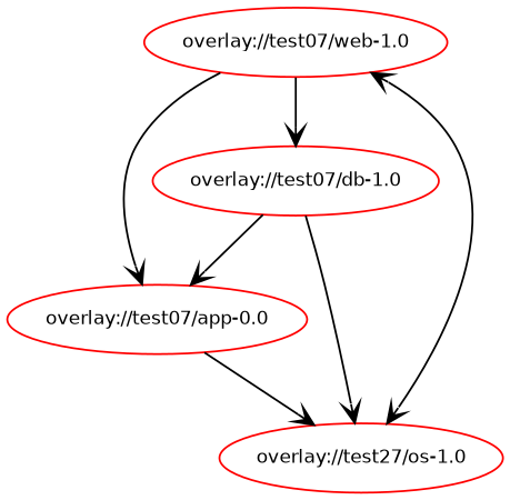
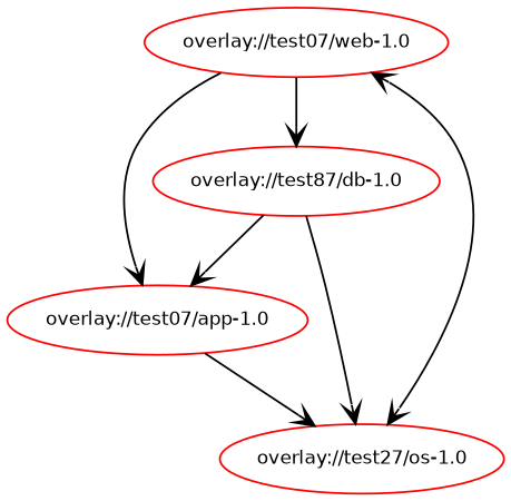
  digraph {
    compound=true
    concentrate=true
    newrank=true
    rankdir=TD
    node [color=red fontname=Helvetica fontsize=10]
    edge [arrowhead=vee]
    "overlay://test07/web-1.0"
-   "overlay://test07/app-1.0" [label="overlay://test07/app-0.0"]
-   "overlay://test07/db-1.0"
+   "overlay://test07/app-1.0"
+   "overlay://test07/db-1.0" [label="overlay://test87/db-1.0"]
    n4 [label="overlay://test27/os-1.0"]
    "overlay://test07/web-1.0" -> "overlay://test07/app-1.0"
    "overlay://test07/web-1.0" -> "overlay://test07/db-1.0"
    "overlay://test07/web-1.0" -> n4
    "overlay://test07/app-1.0" -> n4
    "overlay://test07/db-1.0" -> "overlay://test07/app-1.0"
    "overlay://test07/db-1.0" -> n4
    n4 -> "overlay://test07/web-1.0"
  }
